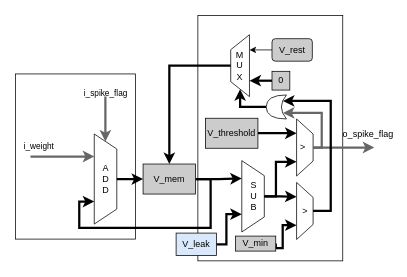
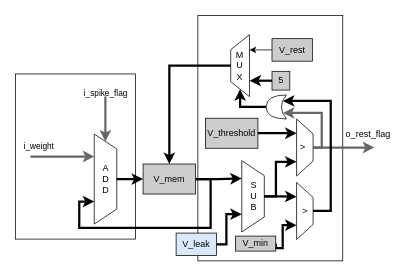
  <mxCell id="0" />
  <mxCell id="1" parent="0" />
  <mxCell id="2" value="" style="rounded=0;whiteSpace=wrap;html=1;fillColor=none;" vertex="1" parent="1"><mxGeometry x="263" y="20" width="193" height="327" as="geometry" /></mxCell>
  <mxCell id="3" value="" style="rounded=0;whiteSpace=wrap;html=1;fillColor=none;" vertex="1" parent="1"><mxGeometry x="20" y="98" width="160" height="220" as="geometry" /></mxCell>
  <mxCell id="4" style="edgeStyle=orthogonalEdgeStyle;rounded=0;orthogonalLoop=1;jettySize=auto;html=1;entryX=0;entryY=0.5;entryDx=0;entryDy=0;strokeColor=#000000;strokeWidth=3;" edge="1" parent="1" source="5" target="9"><mxGeometry relative="1" as="geometry" /></mxCell>
  <mxCell id="5" value="" style="shape=trapezoid;perimeter=trapezoidPerimeter;whiteSpace=wrap;html=1;fixedSize=1;rotation=90;fillColor=none;" vertex="1" parent="1"><mxGeometry x="80" y="223" width="120" height="30" as="geometry" /></mxCell>
  <mxCell id="6" value="&lt;div&gt;A&lt;/div&gt;&lt;div&gt;D&lt;/div&gt;&lt;div&gt;D&lt;br&gt;&lt;/div&gt;" style="text;html=1;align=center;verticalAlign=middle;whiteSpace=wrap;rounded=0;" vertex="1" parent="1"><mxGeometry x="132.5" y="223" width="15" height="30" as="geometry" /></mxCell>
  <mxCell id="7" style="edgeStyle=orthogonalEdgeStyle;rounded=0;orthogonalLoop=1;jettySize=auto;html=1;exitX=1;exitY=0.5;exitDx=0;exitDy=0;entryX=0.75;entryY=1;entryDx=0;entryDy=0;strokeColor=#000000;strokeWidth=3;" edge="1" parent="1" source="9" target="5"><mxGeometry relative="1" as="geometry"><Array as="points"><mxPoint x="280" y="238" /><mxPoint x="280" y="303" /><mxPoint x="105" y="303" /><mxPoint x="105" y="268" /></Array></mxGeometry></mxCell>
  <mxCell id="8" style="edgeStyle=orthogonalEdgeStyle;rounded=0;orthogonalLoop=1;jettySize=auto;html=1;exitX=1;exitY=0.5;exitDx=0;exitDy=0;entryX=0.25;entryY=1;entryDx=0;entryDy=0;strokeWidth=3;" edge="1" parent="1" source="9" target="30"><mxGeometry relative="1" as="geometry" /></mxCell>
  <mxCell id="9" value="V_mem" style="rounded=0;whiteSpace=wrap;html=1;fillColor=#CCCCCC;" vertex="1" parent="1"><mxGeometry x="190" y="218" width="70" height="40" as="geometry" /></mxCell>
  <mxCell id="10" value="" style="endArrow=classic;html=1;rounded=0;entryX=0.25;entryY=1;entryDx=0;entryDy=0;fillColor=#d5e8d4;strokeColor=#666666;strokeWidth=3;" edge="1" parent="1" target="5"><mxGeometry width="50" height="50" relative="1" as="geometry"><mxPoint x="40" y="208" as="sourcePoint" /><mxPoint x="70" y="193" as="targetPoint" /></mxGeometry></mxCell>
  <mxCell id="11" value="i_weight" style="edgeLabel;html=1;align=center;verticalAlign=middle;resizable=0;points=[];labelBackgroundColor=none;" vertex="1" connectable="0" parent="10"><mxGeometry x="-0.741" y="-2" relative="1" as="geometry"><mxPoint x="-1" y="-17" as="offset" /></mxGeometry></mxCell>
  <mxCell id="12" value="" style="endArrow=classic;html=1;rounded=0;strokeColor=#666666;strokeWidth=3;" edge="1" parent="1"><mxGeometry width="50" height="50" relative="1" as="geometry"><mxPoint x="139.8" y="128" as="sourcePoint" /><mxPoint x="139.8" y="188" as="targetPoint" /></mxGeometry></mxCell>
  <mxCell id="13" value="i_spike_flag" style="edgeLabel;html=1;align=center;verticalAlign=middle;resizable=0;points=[];labelBackgroundColor=none;" vertex="1" connectable="0" parent="12"><mxGeometry x="-0.627" y="-1" relative="1" as="geometry"><mxPoint x="1" y="-16" as="offset" /></mxGeometry></mxCell>
  <mxCell id="14" style="edgeStyle=orthogonalEdgeStyle;rounded=0;orthogonalLoop=1;jettySize=auto;html=1;exitX=1;exitY=0.5;exitDx=0;exitDy=0;entryX=0.25;entryY=1;entryDx=0;entryDy=0;strokeWidth=3;" edge="1" parent="1" source="15" target="35"><mxGeometry relative="1" as="geometry" /></mxCell>
  <mxCell id="15" value="V_threshold" style="rounded=0;whiteSpace=wrap;html=1;fillColor=#CCCCCC;" vertex="1" parent="1"><mxGeometry x="273" y="157" width="70" height="40" as="geometry" /></mxCell>
  <mxCell id="16" value="" style="shape=trapezoid;perimeter=trapezoidPerimeter;whiteSpace=wrap;html=1;fixedSize=1;rotation=90;fillColor=none;" vertex="1" parent="1"><mxGeometry x="367.5" y="269.5" width="76" height="22" as="geometry" /></mxCell>
  <mxCell id="17" value="&amp;gt;" style="text;html=1;align=center;verticalAlign=middle;whiteSpace=wrap;rounded=0;" vertex="1" parent="1"><mxGeometry x="397.5" y="265.5" width="16" height="30" as="geometry" /></mxCell>
  <mxCell id="18" style="edgeStyle=orthogonalEdgeStyle;rounded=0;orthogonalLoop=1;jettySize=auto;html=1;exitX=0.5;exitY=0;exitDx=0;exitDy=0;entryX=0.5;entryY=0;entryDx=0;entryDy=0;strokeColor=#000000;strokeWidth=3;" edge="1" parent="1" source="19" target="9"><mxGeometry relative="1" as="geometry" /></mxCell>
  <mxCell id="19" value="" style="shape=trapezoid;perimeter=trapezoidPerimeter;whiteSpace=wrap;html=1;fixedSize=1;rotation=-90;fillColor=none;" vertex="1" parent="1"><mxGeometry x="278" y="74.5" width="82.5" height="25" as="geometry" /></mxCell>
  <mxCell id="20" value="&lt;div&gt;M&lt;/div&gt;&lt;div&gt;U&lt;/div&gt;&lt;div&gt;X&lt;/div&gt;" style="text;html=1;align=center;verticalAlign=middle;whiteSpace=wrap;rounded=0;" vertex="1" parent="1"><mxGeometry x="311.25" y="72" width="16" height="30" as="geometry" /></mxCell>
- <mxCell id="21" value="o_spike_flag" style="text;html=1;align=center;verticalAlign=middle;whiteSpace=wrap;rounded=0;" vertex="1" parent="1"><mxGeometry x="460" y="164" width="60" height="30" as="geometry" /></mxCell>
+ <mxCell id="21" value="o_rest_flag" style="text;html=1;align=center;verticalAlign=middle;whiteSpace=wrap;rounded=0;" vertex="1" parent="1"><mxGeometry x="460" y="164" width="60" height="30" as="geometry" /></mxCell>
  <mxCell id="22" style="edgeStyle=orthogonalEdgeStyle;rounded=0;orthogonalLoop=1;jettySize=auto;html=1;exitX=0;exitY=0.5;exitDx=0;exitDy=0;entryX=0.25;entryY=1;entryDx=0;entryDy=0;strokeWidth=3;" edge="1" parent="1" source="23" target="19"><mxGeometry relative="1" as="geometry" /></mxCell>
- <mxCell id="23" value="0" style="rounded=0;whiteSpace=wrap;html=1;fillColor=#CCCCCC;" vertex="1" parent="1"><mxGeometry x="361.75" y="94.5" width="23.75" height="25" as="geometry" /></mxCell>
+ <mxCell id="23" value="5" style="rounded=0;whiteSpace=wrap;html=1;fillColor=#CCCCCC;" vertex="1" parent="1"><mxGeometry x="361.75" y="94.5" width="23.75" height="25" as="geometry" /></mxCell>
  <mxCell id="24" style="edgeStyle=orthogonalEdgeStyle;rounded=0;orthogonalLoop=1;jettySize=auto;html=1;exitX=1;exitY=0.5;exitDx=0;exitDy=0;exitPerimeter=0;entryX=0;entryY=0.5;entryDx=0;entryDy=0;strokeWidth=3;" edge="1" parent="1" source="25" target="19"><mxGeometry relative="1" as="geometry"><Array as="points"><mxPoint x="320" y="142" /><mxPoint x="320" y="118" /></Array></mxGeometry></mxCell>
  <mxCell id="25" value="" style="shape=xor;whiteSpace=wrap;html=1;rotation=-180;" vertex="1" parent="1"><mxGeometry x="354" y="126" width="27" height="32" as="geometry" /></mxCell>
  <mxCell id="26" style="edgeStyle=orthogonalEdgeStyle;rounded=0;orthogonalLoop=1;jettySize=auto;html=1;exitX=1;exitY=0.5;exitDx=0;exitDy=0;entryX=0.75;entryY=1;entryDx=0;entryDy=0;strokeWidth=3;" edge="1" parent="1" source="27" target="30"><mxGeometry relative="1" as="geometry"><Array as="points"><mxPoint x="301" y="325" /><mxPoint x="301" y="285" /></Array></mxGeometry></mxCell>
  <mxCell id="27" value="V_leak" style="rounded=0;whiteSpace=wrap;html=1;fillColor=#dae8fc;" vertex="1" parent="1"><mxGeometry x="234" y="310" width="53.75" height="30" as="geometry" /></mxCell>
  <mxCell id="28" style="edgeStyle=orthogonalEdgeStyle;rounded=0;orthogonalLoop=1;jettySize=auto;html=1;exitX=0.5;exitY=0;exitDx=0;exitDy=0;entryX=0.25;entryY=1;entryDx=0;entryDy=0;strokeWidth=3;" edge="1" parent="1" source="30" target="16"><mxGeometry relative="1" as="geometry" /></mxCell>
  <mxCell id="29" style="edgeStyle=orthogonalEdgeStyle;rounded=0;orthogonalLoop=1;jettySize=auto;html=1;exitX=0.5;exitY=0;exitDx=0;exitDy=0;entryX=0.75;entryY=1;entryDx=0;entryDy=0;strokeWidth=3;" edge="1" parent="1" source="30" target="35"><mxGeometry relative="1" as="geometry"><Array as="points"><mxPoint x="367" y="261" /><mxPoint x="367" y="215" /></Array></mxGeometry></mxCell>
  <mxCell id="30" value="" style="shape=trapezoid;perimeter=trapezoidPerimeter;whiteSpace=wrap;html=1;fixedSize=1;rotation=90;fillColor=none;" vertex="1" parent="1"><mxGeometry x="289" y="246" width="95" height="30" as="geometry" /></mxCell>
  <mxCell id="31" value="&lt;div&gt;S&lt;/div&gt;&lt;div&gt;U&lt;/div&gt;&lt;div&gt;B&lt;/div&gt;" style="text;html=1;align=center;verticalAlign=middle;whiteSpace=wrap;rounded=0;" vertex="1" parent="1"><mxGeometry x="330" y="246" width="15" height="30" as="geometry" /></mxCell>
  <mxCell id="32" style="edgeStyle=orthogonalEdgeStyle;rounded=0;orthogonalLoop=1;jettySize=auto;html=1;exitX=1;exitY=0.5;exitDx=0;exitDy=0;entryX=0.75;entryY=1;entryDx=0;entryDy=0;strokeWidth=3;" edge="1" parent="1" source="33" target="16"><mxGeometry relative="1" as="geometry"><Array as="points"><mxPoint x="367" y="330" /><mxPoint x="376" y="330" /><mxPoint x="376" y="300" /></Array></mxGeometry></mxCell>
  <mxCell id="33" value="V_min" style="rounded=0;whiteSpace=wrap;html=1;fillColor=#CCCCCC;" vertex="1" parent="1"><mxGeometry x="313" y="314" width="53.75" height="20" as="geometry" /></mxCell>
  <mxCell id="34" style="edgeStyle=orthogonalEdgeStyle;rounded=0;orthogonalLoop=1;jettySize=auto;html=1;exitX=0.5;exitY=0;exitDx=0;exitDy=0;strokeColor=#666666;strokeWidth=3;" edge="1" parent="1" source="35"><mxGeometry relative="1" as="geometry"><mxPoint x="498" y="196" as="targetPoint" /></mxGeometry></mxCell>
  <mxCell id="35" value="" style="shape=trapezoid;perimeter=trapezoidPerimeter;whiteSpace=wrap;html=1;fixedSize=1;rotation=90;fillColor=none;" vertex="1" parent="1"><mxGeometry x="367.5" y="185" width="76" height="22" as="geometry" /></mxCell>
  <mxCell id="36" value="&amp;gt;" style="text;html=1;align=center;verticalAlign=middle;whiteSpace=wrap;rounded=0;" vertex="1" parent="1"><mxGeometry x="395" y="181" width="16" height="30" as="geometry" /></mxCell>
  <mxCell id="37" style="edgeStyle=orthogonalEdgeStyle;rounded=0;orthogonalLoop=1;jettySize=auto;html=1;exitX=0.5;exitY=0;exitDx=0;exitDy=0;entryX=0.175;entryY=0.25;entryDx=0;entryDy=0;entryPerimeter=0;strokeColor=#666666;strokeWidth=3;" edge="1" parent="1" source="35" target="25"><mxGeometry relative="1" as="geometry"><Array as="points"><mxPoint x="428" y="196" /><mxPoint x="428" y="150" /></Array></mxGeometry></mxCell>
  <mxCell id="38" style="edgeStyle=orthogonalEdgeStyle;rounded=0;orthogonalLoop=1;jettySize=auto;html=1;exitX=0.5;exitY=0;exitDx=0;exitDy=0;entryX=0.175;entryY=0.75;entryDx=0;entryDy=0;entryPerimeter=0;strokeColor=#000000;strokeWidth=3;" edge="1" parent="1" source="16" target="25"><mxGeometry relative="1" as="geometry"><Array as="points"><mxPoint x="440" y="281" /><mxPoint x="440" y="134" /></Array></mxGeometry></mxCell>
  <mxCell id="39" style="edgeStyle=orthogonalEdgeStyle;rounded=0;orthogonalLoop=1;jettySize=auto;html=1;exitX=0;exitY=0.5;exitDx=0;exitDy=0;entryX=0.75;entryY=1;entryDx=0;entryDy=0;" edge="1" parent="1" source="40" target="19"><mxGeometry relative="1" as="geometry" /></mxCell>
- <mxCell id="40" value="V_rest" style="whiteSpace=wrap;html=1;fillColor=#CCCCCC;rounded=1;" vertex="1" parent="1"><mxGeometry x="361.75" y="51" width="53.75" height="30" as="geometry" /></mxCell>
+ <mxCell id="40" value="V_rest" style="rounded=0;whiteSpace=wrap;html=1;fillColor=#CCCCCC;" vertex="1" parent="1"><mxGeometry x="361.75" y="51" width="53.75" height="30" as="geometry" /></mxCell>
